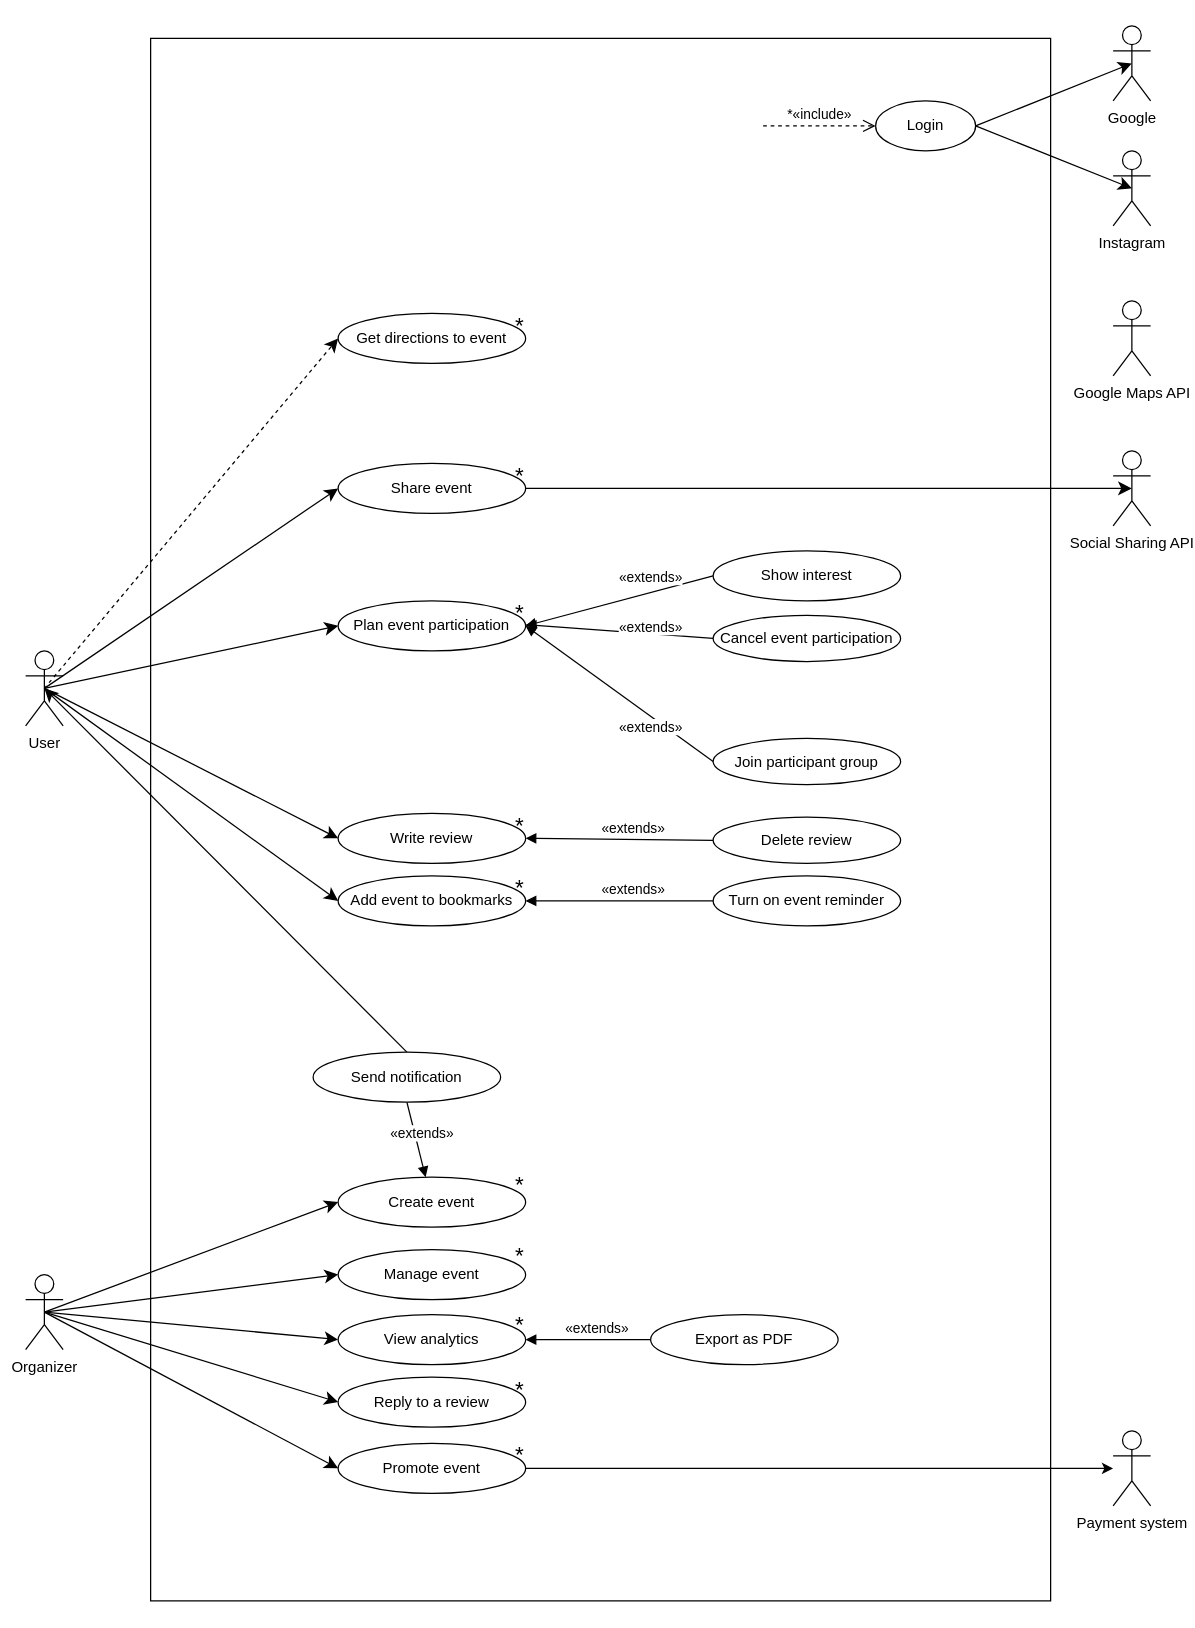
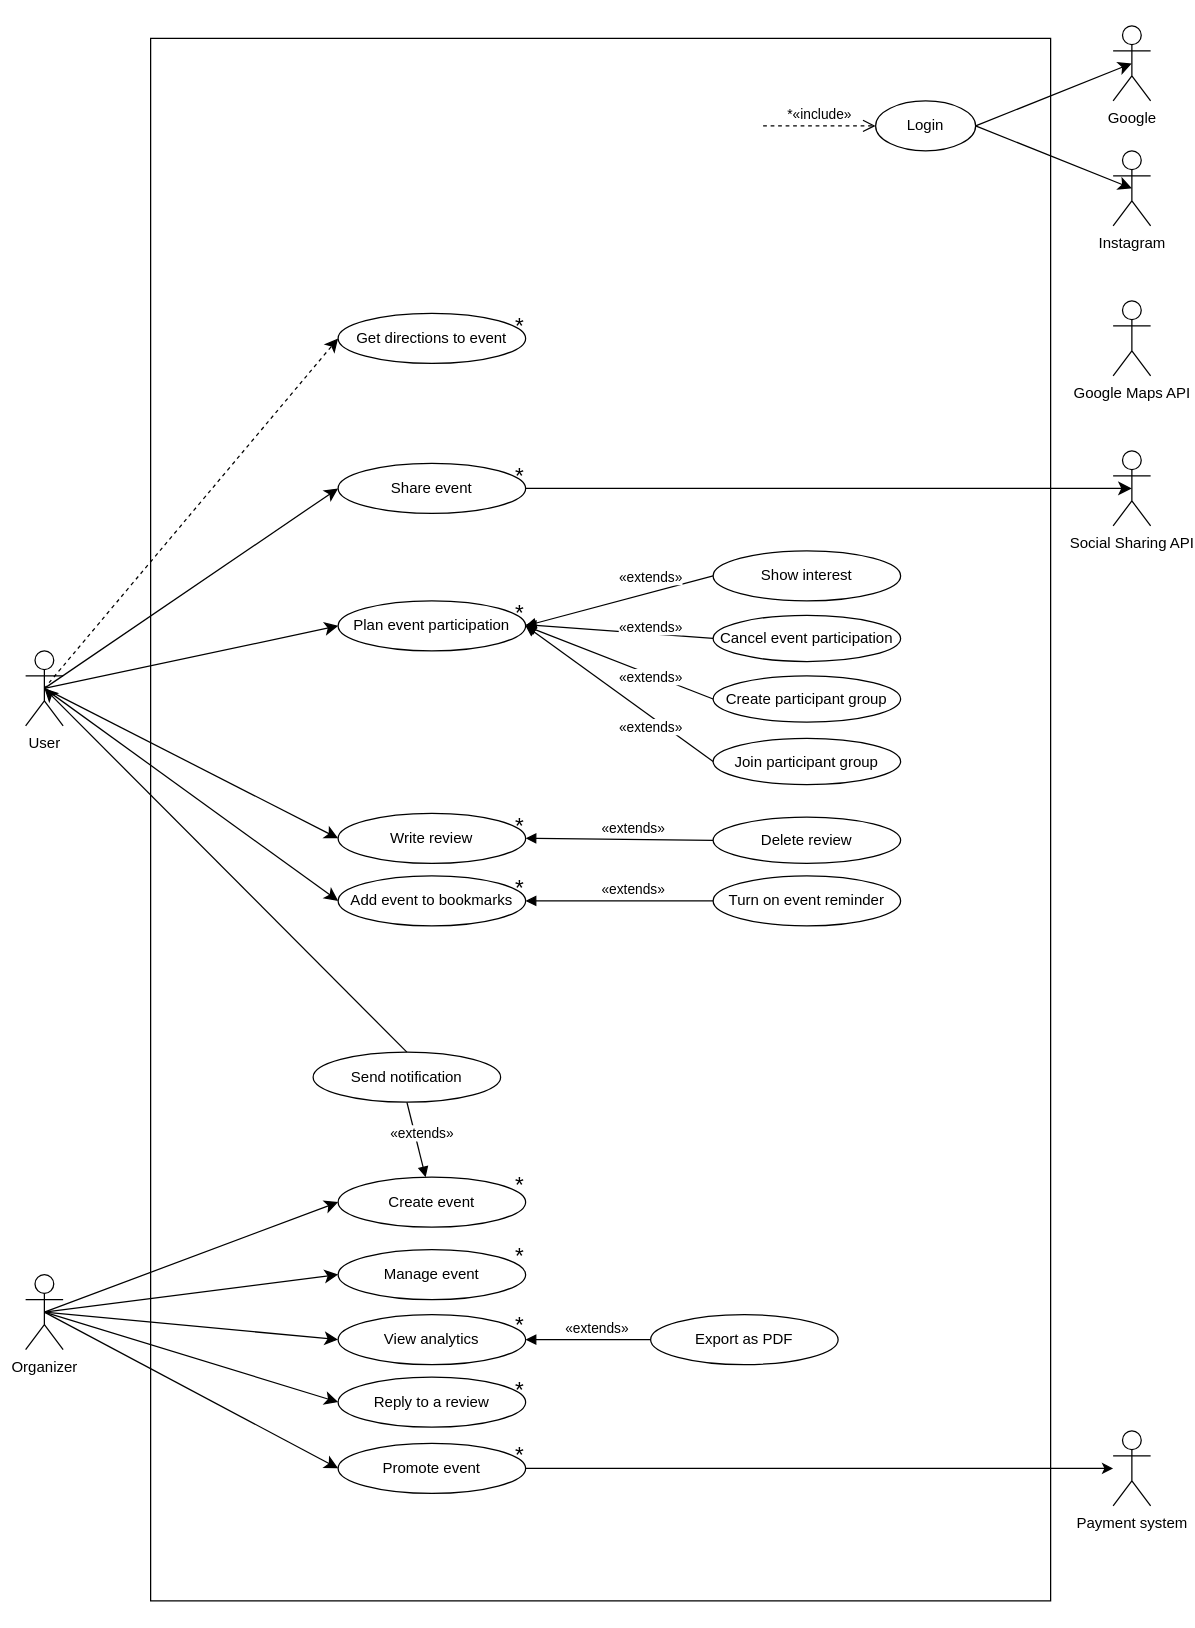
  <mxCell id="0" />
  <mxCell id="1" parent="0" />
  <mxCell id="2" value="" style="rounded=0;whiteSpace=wrap;html=1;" vertex="1" parent="1"><mxGeometry x="120" y="30" width="720" height="1250" as="geometry" /></mxCell>
  <mxCell id="3" style="edgeStyle=none;curved=1;rounded=0;orthogonalLoop=1;jettySize=auto;html=1;exitX=0.5;exitY=0.5;exitDx=0;exitDy=0;exitPerimeter=0;entryX=0;entryY=0.5;entryDx=0;entryDy=0;fontSize=12;startSize=8;endSize=8;" parent="1" source="6" target="18" edge="1"><mxGeometry relative="1" as="geometry" /></mxCell>
  <mxCell id="4" style="edgeStyle=none;curved=1;rounded=0;orthogonalLoop=1;jettySize=auto;html=1;exitX=0.5;exitY=0.5;exitDx=0;exitDy=0;exitPerimeter=0;entryX=0;entryY=0.5;entryDx=0;entryDy=0;fontSize=12;startSize=8;endSize=8;" parent="1" source="6" target="19" edge="1"><mxGeometry relative="1" as="geometry" /></mxCell>
  <mxCell id="5" style="edgeStyle=none;curved=1;rounded=0;orthogonalLoop=1;jettySize=auto;html=1;exitX=0.5;exitY=0.5;exitDx=0;exitDy=0;exitPerimeter=0;entryX=0;entryY=0.5;entryDx=0;entryDy=0;fontSize=12;startSize=8;endSize=8;" parent="1" source="6" target="20" edge="1"><mxGeometry relative="1" as="geometry" /></mxCell>
  <mxCell id="6" value="Organizer&lt;br&gt;" style="shape=umlActor;verticalLabelPosition=bottom;verticalAlign=top;html=1;" parent="1" vertex="1"><mxGeometry x="20" y="1019" width="30" height="60" as="geometry" /></mxCell>
  <mxCell id="7" style="edgeStyle=none;curved=1;rounded=0;orthogonalLoop=1;jettySize=auto;html=1;exitX=0;exitY=0.5;exitDx=0;exitDy=0;entryX=0;entryY=0.5;entryDx=0;entryDy=0;fontSize=12;startSize=8;endSize=8;" parent="1" source="14" target="14" edge="1"><mxGeometry relative="1" as="geometry" /></mxCell>
  <mxCell id="8" style="edgeStyle=none;curved=1;rounded=0;orthogonalLoop=1;jettySize=auto;html=1;exitX=0.5;exitY=0.5;exitDx=0;exitDy=0;exitPerimeter=0;entryX=0;entryY=0.5;entryDx=0;entryDy=0;fontSize=12;startSize=8;endSize=8;dashed=1;" parent="1" source="13" target="14" edge="1"><mxGeometry relative="1" as="geometry" /></mxCell>
  <mxCell id="9" style="edgeStyle=none;curved=1;rounded=0;orthogonalLoop=1;jettySize=auto;html=1;exitX=0.5;exitY=0.5;exitDx=0;exitDy=0;exitPerimeter=0;entryX=0;entryY=0.5;entryDx=0;entryDy=0;fontSize=12;startSize=8;endSize=8;" parent="1" source="13" target="36" edge="1"><mxGeometry relative="1" as="geometry" /></mxCell>
  <mxCell id="10" style="edgeStyle=none;curved=1;rounded=0;orthogonalLoop=1;jettySize=auto;html=1;exitX=0.5;exitY=0.5;exitDx=0;exitDy=0;exitPerimeter=0;entryX=0;entryY=0.5;entryDx=0;entryDy=0;fontSize=12;startSize=8;endSize=8;" parent="1" source="13" target="15" edge="1"><mxGeometry relative="1" as="geometry" /></mxCell>
  <mxCell id="11" style="edgeStyle=none;curved=1;rounded=0;orthogonalLoop=1;jettySize=auto;html=1;exitX=0.5;exitY=0.5;exitDx=0;exitDy=0;exitPerimeter=0;entryX=0;entryY=0.5;entryDx=0;entryDy=0;fontSize=12;startSize=8;endSize=8;" parent="1" source="13" target="16" edge="1"><mxGeometry relative="1" as="geometry" /></mxCell>
  <mxCell id="12" style="edgeStyle=none;curved=1;rounded=0;orthogonalLoop=1;jettySize=auto;html=1;exitX=0.5;exitY=0.5;exitDx=0;exitDy=0;exitPerimeter=0;entryX=0;entryY=0.5;entryDx=0;entryDy=0;fontSize=12;startSize=8;endSize=8;" parent="1" source="13" target="17" edge="1"><mxGeometry relative="1" as="geometry" /></mxCell>
  <mxCell id="13" value="User" style="shape=umlActor;verticalLabelPosition=bottom;verticalAlign=top;html=1;" parent="1" vertex="1"><mxGeometry x="20" y="520" width="30" height="60" as="geometry" /></mxCell>
  <mxCell id="14" value="Get directions to event" style="ellipse;whiteSpace=wrap;html=1;" parent="1" vertex="1"><mxGeometry x="270" y="250" width="150" height="40" as="geometry" /></mxCell>
  <mxCell id="15" value="Plan event participation" style="ellipse;whiteSpace=wrap;html=1;" parent="1" vertex="1"><mxGeometry x="270" y="480" width="150" height="40" as="geometry" /></mxCell>
  <mxCell id="16" value="Write review" style="ellipse;whiteSpace=wrap;html=1;" parent="1" vertex="1"><mxGeometry x="270" y="650" width="150" height="40" as="geometry" /></mxCell>
  <mxCell id="17" value="Add event to bookmarks" style="ellipse;whiteSpace=wrap;html=1;" parent="1" vertex="1"><mxGeometry x="270" y="700" width="150" height="40" as="geometry" /></mxCell>
  <mxCell id="18" value="Create event" style="ellipse;whiteSpace=wrap;html=1;" parent="1" vertex="1"><mxGeometry x="270" y="941" width="150" height="40" as="geometry" /></mxCell>
  <mxCell id="19" value="View analytics" style="ellipse;whiteSpace=wrap;html=1;" parent="1" vertex="1"><mxGeometry x="270" y="1051" width="150" height="40" as="geometry" /></mxCell>
  <mxCell id="20" value="Reply to a review" style="ellipse;whiteSpace=wrap;html=1;" parent="1" vertex="1"><mxGeometry x="270" y="1101" width="150" height="40" as="geometry" /></mxCell>
  <mxCell id="21" value="Google Maps API" style="shape=umlActor;verticalLabelPosition=bottom;verticalAlign=top;html=1;" parent="1" vertex="1"><mxGeometry x="890" y="240" width="30" height="60" as="geometry" /></mxCell>
  <mxCell id="22" value="«extends»" style="html=1;verticalAlign=bottom;endArrow=block;curved=0;rounded=0;entryX=1;entryY=0.5;entryDx=0;entryDy=0;exitX=0;exitY=0.5;exitDx=0;exitDy=0;" parent="1" source="32" target="16" edge="1"><mxGeometry x="-0.143" width="80" relative="1" as="geometry"><mxPoint x="570" y="578.89" as="sourcePoint" /><mxPoint x="450" y="578.89" as="targetPoint" /><Array as="points" /><mxPoint as="offset" /></mxGeometry></mxCell>
  <mxCell id="23" value="Turn on event reminder" style="ellipse;whiteSpace=wrap;html=1;" parent="1" vertex="1"><mxGeometry x="570" y="700" width="150" height="40" as="geometry" /></mxCell>
  <mxCell id="24" value="&lt;font style=&quot;font-size: 18px;&quot;&gt;*&lt;/font&gt;" style="text;html=1;align=center;verticalAlign=middle;resizable=0;points=[];autosize=1;strokeColor=none;fillColor=none;" parent="1" vertex="1"><mxGeometry x="400" y="1039" width="30" height="40" as="geometry" /></mxCell>
  <mxCell id="25" value="&lt;font style=&quot;font-size: 18px;&quot;&gt;*&lt;/font&gt;" style="text;html=1;align=center;verticalAlign=middle;resizable=0;points=[];autosize=1;strokeColor=none;fillColor=none;" parent="1" vertex="1"><mxGeometry x="400" y="1091" width="30" height="40" as="geometry" /></mxCell>
  <mxCell id="26" value="&lt;font style=&quot;font-size: 18px;&quot;&gt;*&lt;/font&gt;" style="text;html=1;align=center;verticalAlign=middle;resizable=0;points=[];autosize=1;strokeColor=none;fillColor=none;" parent="1" vertex="1"><mxGeometry x="400" y="927" width="30" height="40" as="geometry" /></mxCell>
  <mxCell id="27" value="&lt;font style=&quot;font-size: 18px;&quot;&gt;*&lt;/font&gt;" style="text;html=1;align=center;verticalAlign=middle;resizable=0;points=[];autosize=1;strokeColor=none;fillColor=none;" parent="1" vertex="1"><mxGeometry x="400" y="690" width="30" height="40" as="geometry" /></mxCell>
  <mxCell id="28" value="&lt;font style=&quot;font-size: 18px;&quot;&gt;*&lt;/font&gt;" style="text;html=1;align=center;verticalAlign=middle;resizable=0;points=[];autosize=1;strokeColor=none;fillColor=none;" parent="1" vertex="1"><mxGeometry x="400" y="470" width="30" height="40" as="geometry" /></mxCell>
  <mxCell id="29" value="&lt;font style=&quot;font-size: 18px;&quot;&gt;*&lt;/font&gt;" style="text;html=1;align=center;verticalAlign=middle;resizable=0;points=[];autosize=1;strokeColor=none;fillColor=none;" parent="1" vertex="1"><mxGeometry x="400" y="640" width="30" height="40" as="geometry" /></mxCell>
  <mxCell id="30" value="Cancel event participation" style="ellipse;whiteSpace=wrap;html=1;" parent="1" vertex="1"><mxGeometry x="570" y="491.5" width="150" height="37" as="geometry" /></mxCell>
  <mxCell id="31" value="«extends»" style="html=1;verticalAlign=bottom;endArrow=block;curved=0;rounded=0;entryX=1;entryY=0.5;entryDx=0;entryDy=0;exitX=0;exitY=0.5;exitDx=0;exitDy=0;" parent="1" source="30" edge="1"><mxGeometry x="-0.337" y="4" width="80" relative="1" as="geometry"><mxPoint x="520.034" y="499.947" as="sourcePoint" /><mxPoint x="420" y="499" as="targetPoint" /><Array as="points" /><mxPoint as="offset" /></mxGeometry></mxCell>
  <mxCell id="32" value="Delete review" style="ellipse;whiteSpace=wrap;html=1;" parent="1" vertex="1"><mxGeometry x="570" y="653" width="150" height="37" as="geometry" /></mxCell>
  <mxCell id="33" value="«extends»" style="html=1;verticalAlign=bottom;endArrow=block;curved=0;rounded=0;exitX=0;exitY=0.5;exitDx=0;exitDy=0;entryX=1;entryY=0.5;entryDx=0;entryDy=0;" parent="1" source="23" target="17" edge="1"><mxGeometry x="-0.143" width="80" relative="1" as="geometry"><mxPoint x="570" y="629.44" as="sourcePoint" /><mxPoint x="450" y="629.44" as="targetPoint" /><Array as="points" /><mxPoint as="offset" /></mxGeometry></mxCell>
  <mxCell id="34" value="Manage event" style="ellipse;whiteSpace=wrap;html=1;" parent="1" vertex="1"><mxGeometry x="270" y="999" width="150" height="40" as="geometry" /></mxCell>
  <mxCell id="35" style="edgeStyle=none;curved=1;rounded=0;orthogonalLoop=1;jettySize=auto;html=1;fontSize=12;startSize=8;endSize=8;entryX=0.5;entryY=0.5;entryDx=0;entryDy=0;entryPerimeter=0;" parent="1" source="36" target="38" edge="1"><mxGeometry relative="1" as="geometry" /></mxCell>
  <mxCell id="36" value="Share event" style="ellipse;whiteSpace=wrap;html=1;" parent="1" vertex="1"><mxGeometry x="270" y="370" width="150" height="40" as="geometry" /></mxCell>
  <mxCell id="37" value="«extends»" style="html=1;verticalAlign=bottom;endArrow=block;curved=0;rounded=0;exitX=0.5;exitY=1;exitDx=0;exitDy=0;" parent="1" source="46" target="18" edge="1"><mxGeometry x="0.157" y="3" width="80" relative="1" as="geometry"><mxPoint x="490" y="881" as="sourcePoint" /><mxPoint x="390" y="914" as="targetPoint" /><Array as="points" /><mxPoint as="offset" /></mxGeometry></mxCell>
  <mxCell id="38" value="Social Sharing API" style="shape=umlActor;verticalLabelPosition=bottom;verticalAlign=top;html=1;" parent="1" vertex="1"><mxGeometry x="890" y="360" width="30" height="60" as="geometry" /></mxCell>
  <mxCell id="39" value="Export as PDF" style="ellipse;whiteSpace=wrap;html=1;" parent="1" vertex="1"><mxGeometry x="520" y="1051" width="150" height="40" as="geometry" /></mxCell>
  <mxCell id="40" value="«extends»" style="html=1;verticalAlign=bottom;endArrow=block;curved=0;rounded=0;exitX=0;exitY=0.5;exitDx=0;exitDy=0;" parent="1" source="39" target="19" edge="1"><mxGeometry x="-0.143" width="80" relative="1" as="geometry"><mxPoint x="591" y="1107" as="sourcePoint" /><mxPoint x="440" y="1071" as="targetPoint" /><Array as="points" /><mxPoint as="offset" /></mxGeometry></mxCell>
  <mxCell id="41" value="«extends»" style="html=1;verticalAlign=bottom;endArrow=block;curved=0;rounded=0;exitX=0;exitY=0.5;exitDx=0;exitDy=0;" parent="1" source="42" edge="1"><mxGeometry x="-0.344" y="-3" width="80" relative="1" as="geometry"><mxPoint x="530" y="463" as="sourcePoint" /><mxPoint x="420" y="500" as="targetPoint" /><Array as="points" /><mxPoint as="offset" /></mxGeometry></mxCell>
  <mxCell id="42" value="Show interest" style="ellipse;whiteSpace=wrap;html=1;" parent="1" vertex="1"><mxGeometry x="570" y="440" width="150" height="40" as="geometry" /></mxCell>
  <mxCell id="43" value="Payment system&lt;br&gt;" style="shape=umlActor;verticalLabelPosition=bottom;verticalAlign=top;html=1;outlineConnect=0;" parent="1" vertex="1"><mxGeometry x="890" y="1144" width="30" height="60" as="geometry" /></mxCell>
  <mxCell id="44" value="&lt;font style=&quot;font-size: 18px;&quot;&gt;*&lt;/font&gt;" style="text;html=1;align=center;verticalAlign=middle;resizable=0;points=[];autosize=1;strokeColor=none;fillColor=none;" parent="1" vertex="1"><mxGeometry x="400" y="360" width="30" height="40" as="geometry" /></mxCell>
  <mxCell id="45" value="&lt;font style=&quot;font-size: 18px;&quot;&gt;*&lt;/font&gt;" style="text;html=1;align=center;verticalAlign=middle;resizable=0;points=[];autosize=1;strokeColor=none;fillColor=none;" parent="1" vertex="1"><mxGeometry x="400" y="240" width="30" height="40" as="geometry" /></mxCell>
  <mxCell id="46" value="Send notification" style="ellipse;whiteSpace=wrap;html=1;" parent="1" vertex="1"><mxGeometry x="250" y="841" width="150" height="40" as="geometry" /></mxCell>
  <mxCell id="47" style="edgeStyle=none;curved=1;rounded=0;orthogonalLoop=1;jettySize=auto;html=1;fontSize=12;startSize=8;endSize=8;exitX=0.5;exitY=0;exitDx=0;exitDy=0;entryX=0.5;entryY=0.5;entryDx=0;entryDy=0;entryPerimeter=0;" parent="1" source="46" target="13" edge="1"><mxGeometry relative="1" as="geometry"><mxPoint x="170" y="710" as="sourcePoint" /><mxPoint x="40" y="550" as="targetPoint" /></mxGeometry></mxCell>
  <mxCell id="48" style="edgeStyle=none;curved=1;rounded=0;orthogonalLoop=1;jettySize=auto;html=1;exitX=0.5;exitY=0.5;exitDx=0;exitDy=0;exitPerimeter=0;entryX=0;entryY=0.5;entryDx=0;entryDy=0;fontSize=12;startSize=8;endSize=8;" parent="1" source="6" target="34" edge="1"><mxGeometry relative="1" as="geometry"><mxPoint x="185" y="1011" as="sourcePoint" /><mxPoint x="280" y="971" as="targetPoint" /></mxGeometry></mxCell>
  <mxCell id="49" style="edgeStyle=orthogonalEdgeStyle;rounded=0;orthogonalLoop=1;jettySize=auto;html=1;" parent="1" source="50" target="43" edge="1"><mxGeometry relative="1" as="geometry" /></mxCell>
  <mxCell id="50" value="Promote event" style="ellipse;whiteSpace=wrap;html=1;" parent="1" vertex="1"><mxGeometry x="270" y="1154" width="150" height="40" as="geometry" /></mxCell>
  <mxCell id="51" value="&lt;font style=&quot;font-size: 18px;&quot;&gt;*&lt;/font&gt;" style="text;html=1;align=center;verticalAlign=middle;resizable=0;points=[];autosize=1;strokeColor=none;fillColor=none;" parent="1" vertex="1"><mxGeometry x="400" y="984" width="30" height="40" as="geometry" /></mxCell>
  <mxCell id="52" style="edgeStyle=none;curved=1;rounded=0;orthogonalLoop=1;jettySize=auto;html=1;exitX=0.5;exitY=0.5;exitDx=0;exitDy=0;exitPerimeter=0;entryX=0;entryY=0.5;entryDx=0;entryDy=0;fontSize=12;startSize=8;endSize=8;" parent="1" source="6" target="50" edge="1"><mxGeometry relative="1" as="geometry"><mxPoint x="170" y="1039" as="sourcePoint" /><mxPoint x="265" y="1159" as="targetPoint" /></mxGeometry></mxCell>
  <mxCell id="53" value="&lt;font style=&quot;font-size: 18px;&quot;&gt;*&lt;/font&gt;" style="text;html=1;align=center;verticalAlign=middle;resizable=0;points=[];autosize=1;strokeColor=none;fillColor=none;" parent="1" vertex="1"><mxGeometry x="400" y="1143" width="30" height="40" as="geometry" /></mxCell>
  <mxCell id="54" value="*«include»" style="html=1;verticalAlign=bottom;endArrow=open;dashed=1;endSize=8;curved=0;rounded=0;entryX=0;entryY=0.5;entryDx=0;entryDy=0;" parent="1" target="56" edge="1"><mxGeometry relative="1" as="geometry"><mxPoint x="610" y="100" as="sourcePoint" /><mxPoint x="800" y="136" as="targetPoint" /></mxGeometry></mxCell>
  <mxCell id="55" style="edgeStyle=orthogonalEdgeStyle;rounded=0;orthogonalLoop=1;jettySize=auto;html=1;exitX=0.5;exitY=1;exitDx=0;exitDy=0;" parent="1" source="30" target="30" edge="1"><mxGeometry relative="1" as="geometry" /></mxCell>
  <mxCell id="56" value="Login" style="ellipse;whiteSpace=wrap;html=1;" parent="1" vertex="1"><mxGeometry x="700" y="80" width="80" height="40" as="geometry" /></mxCell>
  <mxCell id="57" style="edgeStyle=none;curved=1;rounded=0;orthogonalLoop=1;jettySize=auto;html=1;fontSize=12;startSize=8;endSize=8;exitX=1;exitY=0.5;exitDx=0;exitDy=0;entryX=0.5;entryY=0.5;entryDx=0;entryDy=0;entryPerimeter=0;" parent="1" source="56" target="58" edge="1"><mxGeometry relative="1" as="geometry"><mxPoint x="835" y="126" as="sourcePoint" /><mxPoint x="890" y="136" as="targetPoint" /></mxGeometry></mxCell>
  <mxCell id="58" value="Google" style="shape=umlActor;verticalLabelPosition=bottom;verticalAlign=top;html=1;" parent="1" vertex="1"><mxGeometry x="890" y="20" width="30" height="60" as="geometry" /></mxCell>
+ <mxCell id="59" value="Create participant group" style="ellipse;whiteSpace=wrap;html=1;" parent="1" vertex="1"><mxGeometry x="570" y="540" width="150" height="37" as="geometry" /></mxCell>
  <mxCell id="60" value="Join participant group" style="ellipse;whiteSpace=wrap;html=1;" parent="1" vertex="1"><mxGeometry x="570" y="590" width="150" height="37" as="geometry" /></mxCell>
+ <mxCell id="61" value="«extends»" style="html=1;verticalAlign=bottom;endArrow=block;curved=0;rounded=0;exitX=0;exitY=0.5;exitDx=0;exitDy=0;entryX=1;entryY=0.5;entryDx=0;entryDy=0;" parent="1" source="59" target="15" edge="1"><mxGeometry x="-0.383" y="10" width="80" relative="1" as="geometry"><mxPoint x="530" y="532" as="sourcePoint" /><mxPoint x="430" y="509" as="targetPoint" /><Array as="points" /><mxPoint as="offset" /></mxGeometry></mxCell>
  <mxCell id="62" value="«extends»" style="html=1;verticalAlign=bottom;endArrow=block;curved=0;rounded=0;entryX=1;entryY=0.5;entryDx=0;entryDy=0;exitX=0;exitY=0.5;exitDx=0;exitDy=0;" parent="1" source="60" target="15" edge="1"><mxGeometry x="-0.445" y="14" width="80" relative="1" as="geometry"><mxPoint x="540" y="542" as="sourcePoint" /><mxPoint x="440" y="519" as="targetPoint" /><Array as="points" /><mxPoint as="offset" /></mxGeometry></mxCell>
  <mxCell id="63" value="Instagram" style="shape=umlActor;verticalLabelPosition=bottom;verticalAlign=top;html=1;" vertex="1" parent="1"><mxGeometry x="890" y="120" width="30" height="60" as="geometry" /></mxCell>
  <mxCell id="64" style="edgeStyle=none;curved=1;rounded=0;orthogonalLoop=1;jettySize=auto;html=1;fontSize=12;startSize=8;endSize=8;exitX=1;exitY=0.5;exitDx=0;exitDy=0;entryX=0.5;entryY=0.5;entryDx=0;entryDy=0;entryPerimeter=0;" edge="1" parent="1" source="56" target="63"><mxGeometry relative="1" as="geometry"><mxPoint x="850" y="146" as="sourcePoint" /><mxPoint x="955" y="80" as="targetPoint" /></mxGeometry></mxCell>
